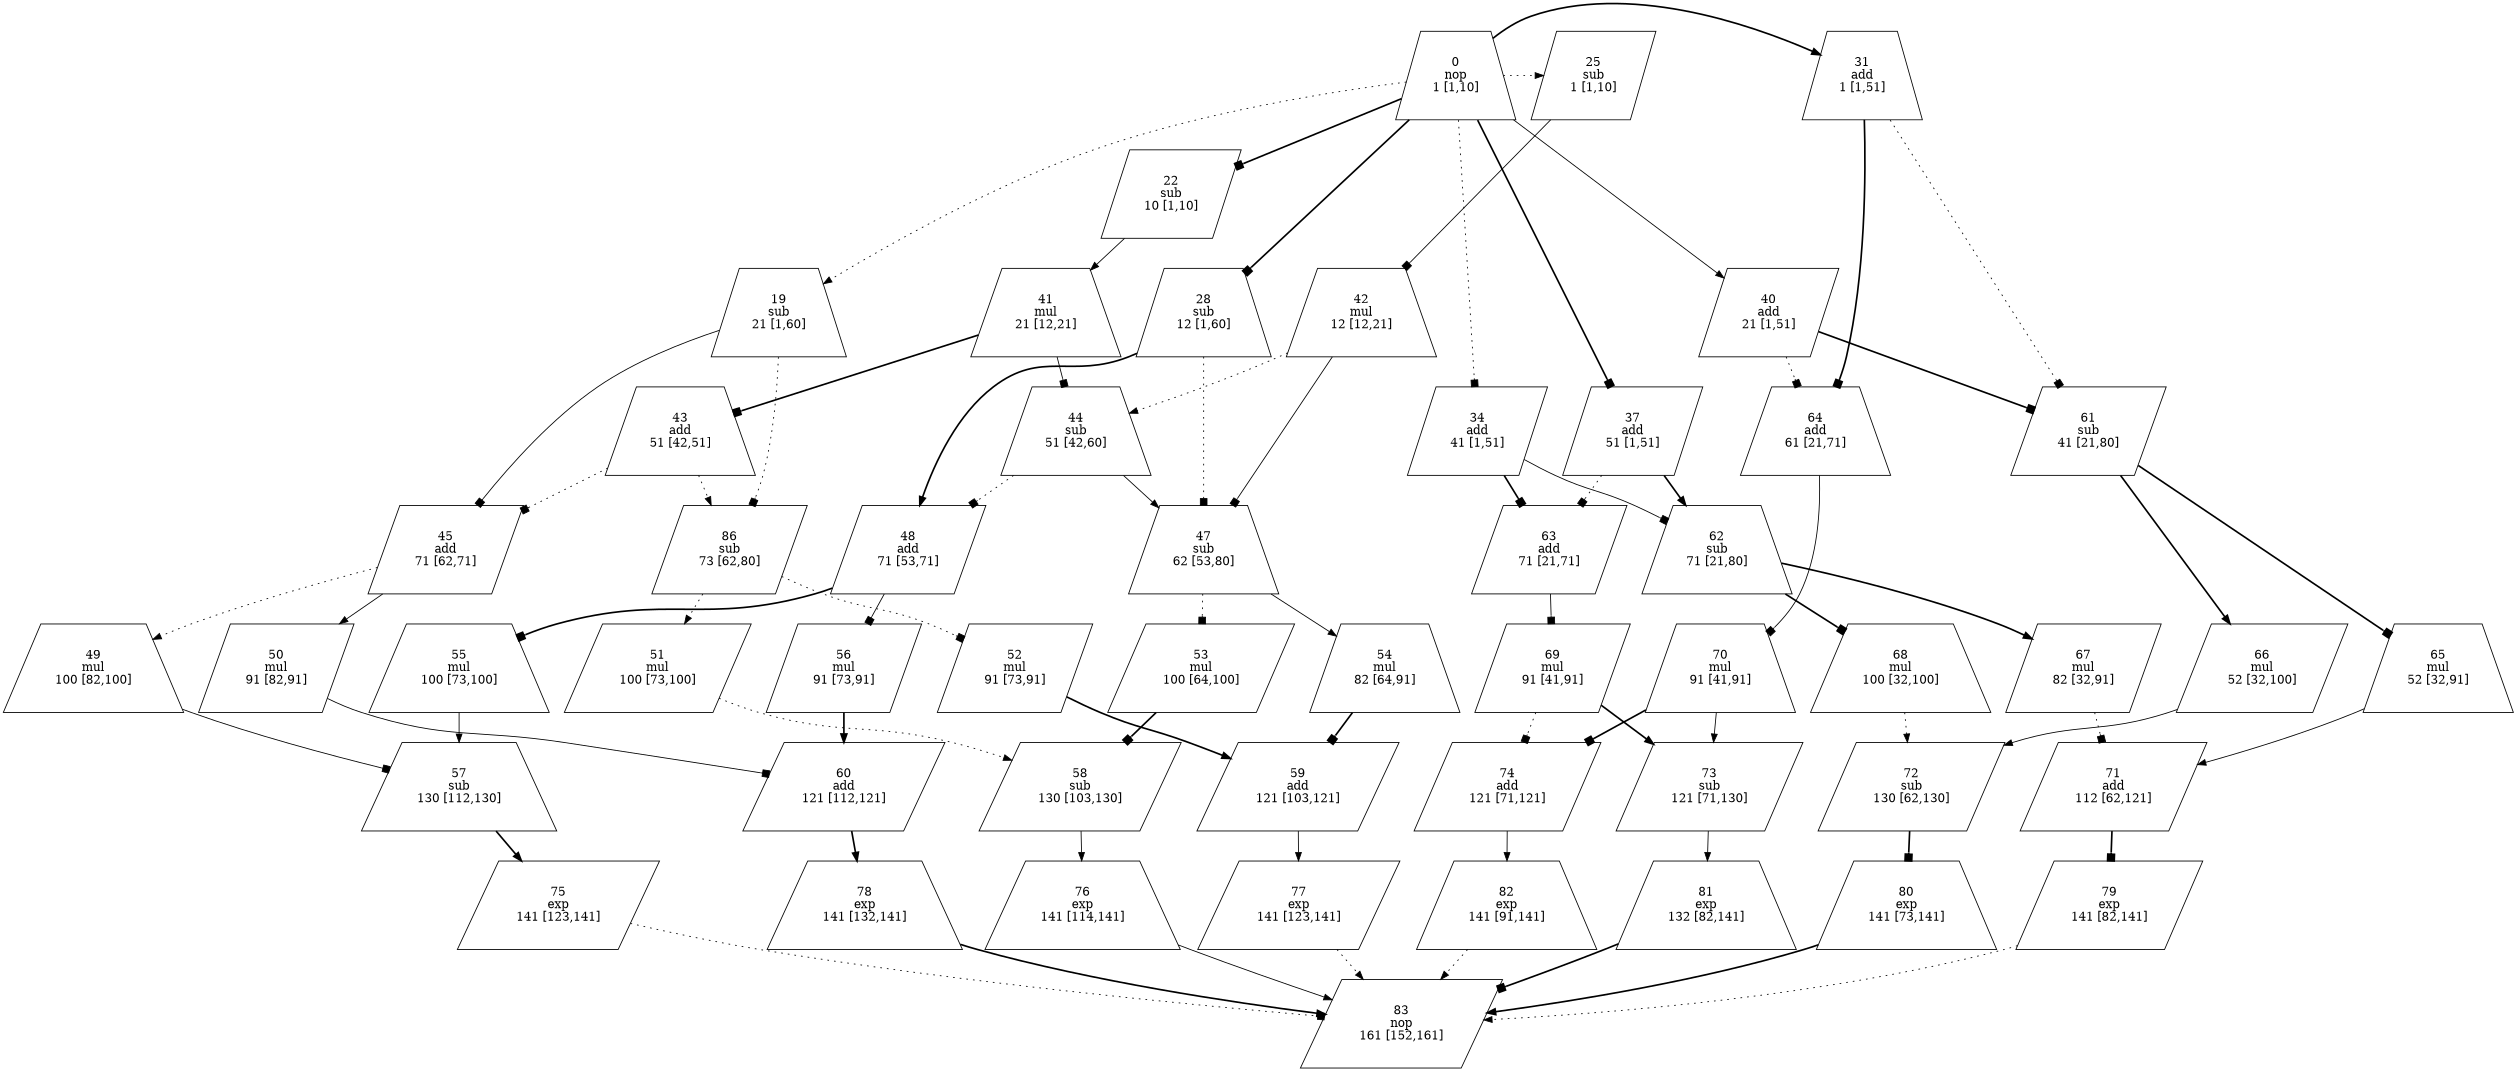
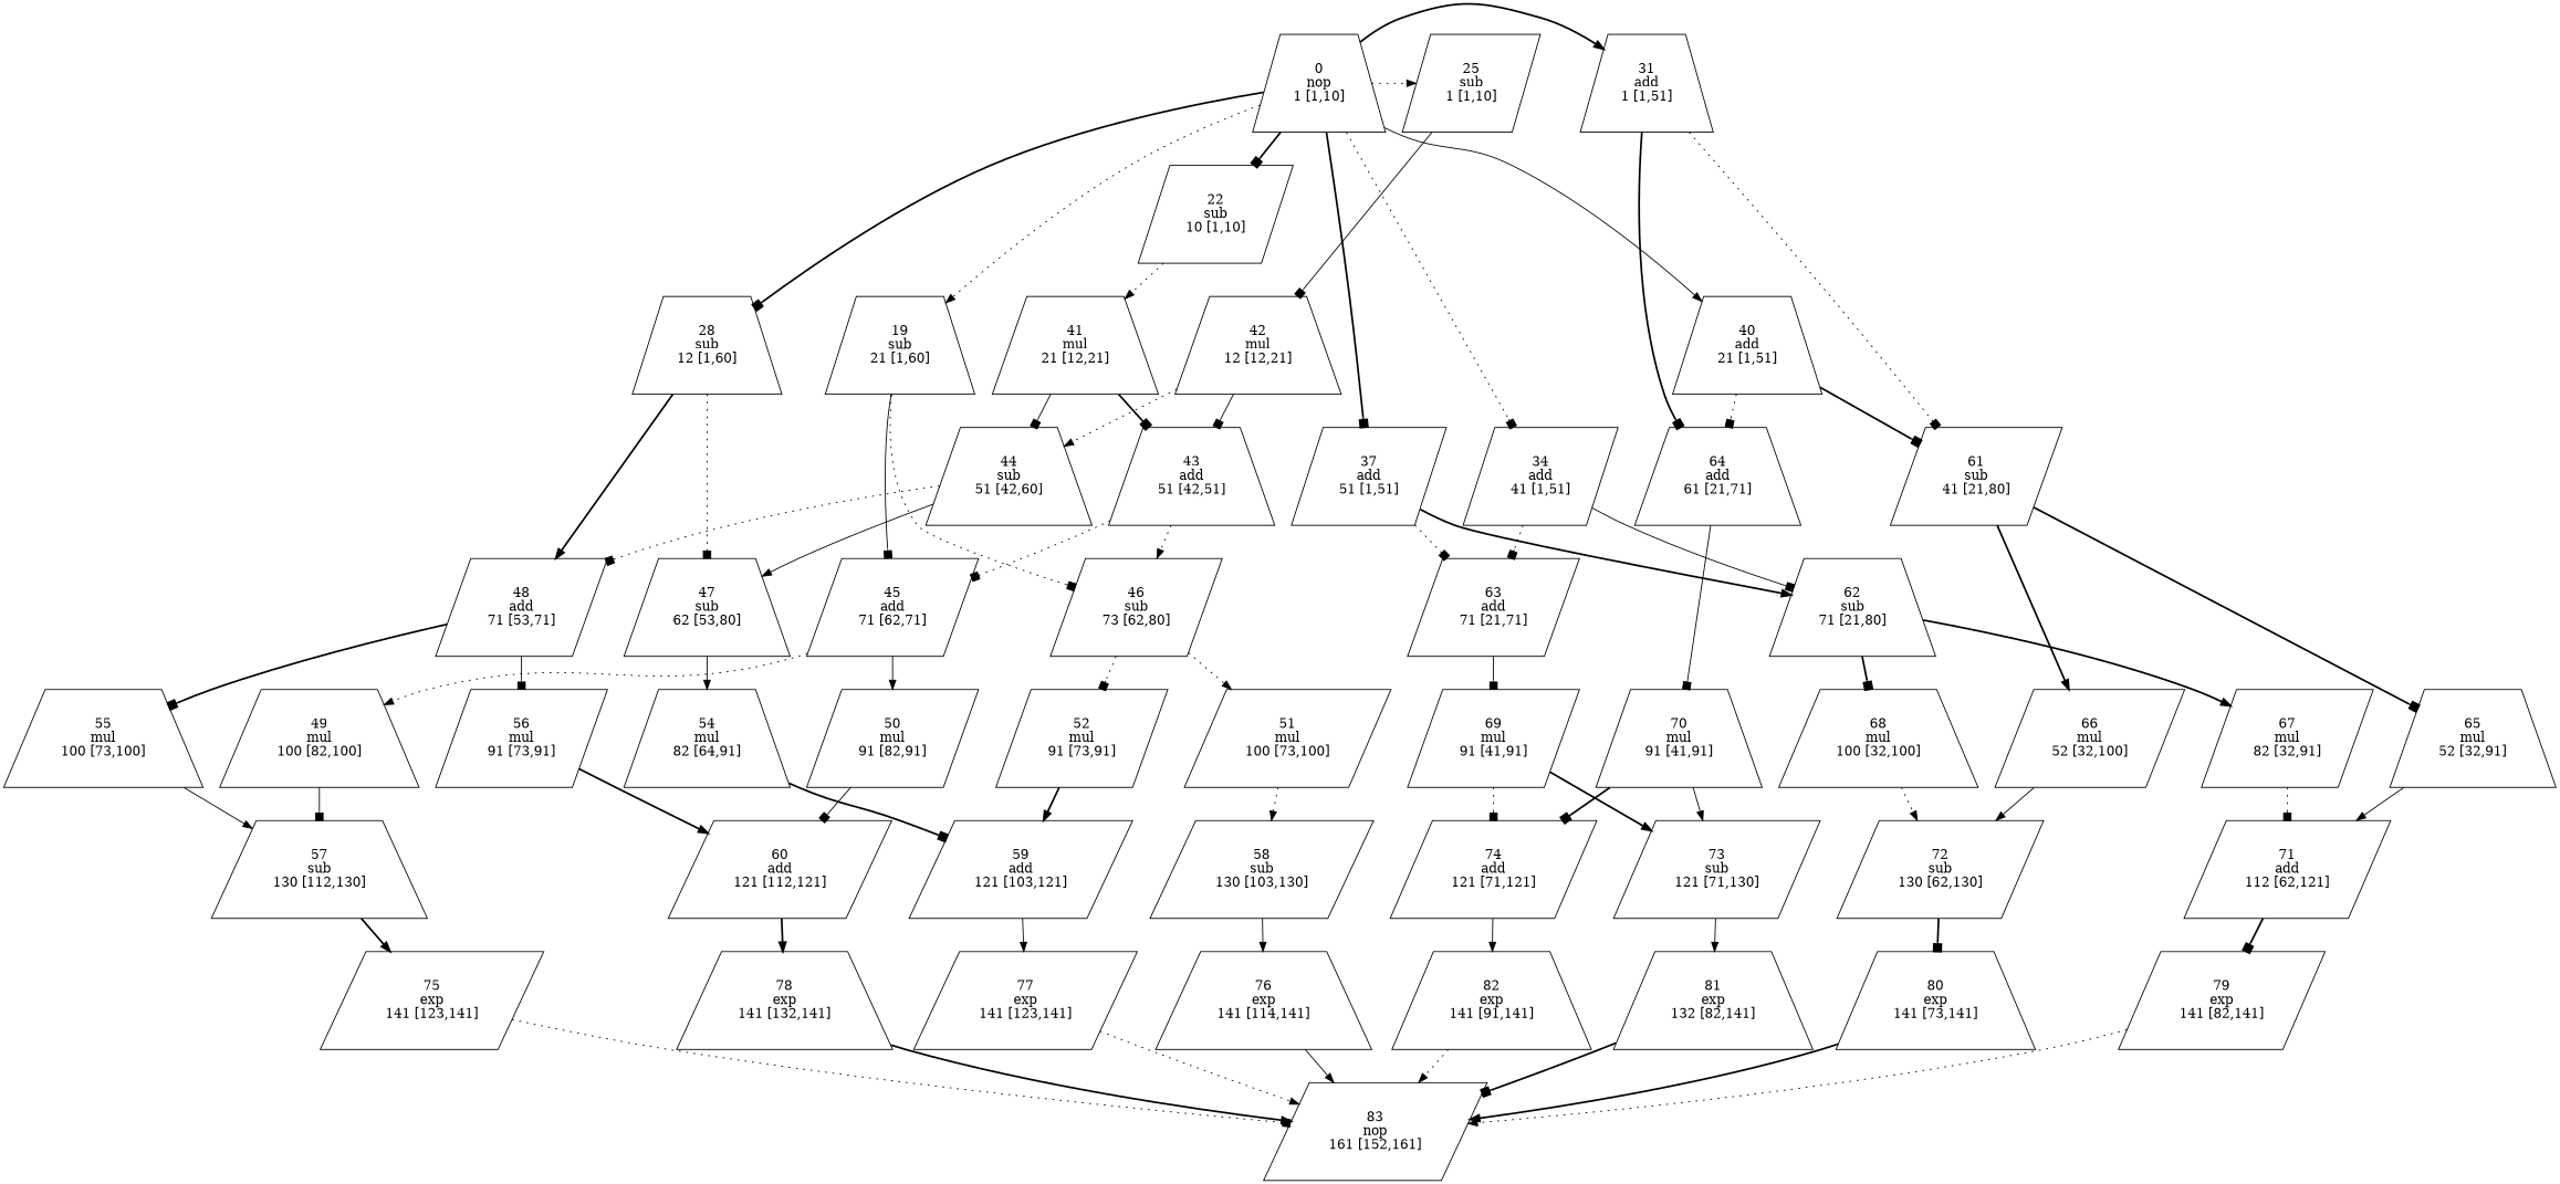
  strict digraph {
    fontname="DejaVu Serif"
    node [area=2 delay=20 fontcolor=black fontname="DejaVu Serif" scheduled=1 shape=parallelogram style=emplty time_step=141 tl=141 ts=1]
    edge [arrowhead=box fontname="DejaVu Serif" style=bold]
    n1 [area=0 delay=0 label="0\nnop\n1 [1,10]" shape=trapezium time_step=1 tl=10]
    n2 [delay=11 label="25\nsub\n1 [1,10]" time_step=1 tl=10]
    n3 [label="31\nadd\n1 [1,51]" shape=trapezium time_step=1 tl=51]
    n4 [delay=11 label="58\nsub\n130 [103,130]" time_step=130 tl=130 ts=103]
    n5 [delay=11 label="72\nsub\n130 [62,130]" time_step=130 tl=130 ts=62]
    n6 [delay=11 label="57\nsub\n130 [112,130]" shape=trapezium time_step=130 tl=130 ts=112]
    n7 [area=17 delay=30 label="68\nmul\n100 [32,100]" shape=trapezium time_step=100 tl=100 ts=32]
-   n8 [area=17 delay=30 label="53\nmul\n100 [64,100]" time_step=100 tl=100 ts=64]
    n9 [area=17 delay=30 label="49\nmul\n100 [82,100]" shape=trapezium time_step=100 tl=100 ts=82]
    n10 [area=17 delay=30 label="55\nmul\n100 [73,100]" shape=trapezium time_step=100 tl=100 ts=73]
    n11 [area=17 delay=30 label="51\nmul\n100 [73,100]" time_step=100 tl=100 ts=73]
    n12 [delay=11 label="62\nsub\n71 [21,80]" shape=trapezium time_step=71 tl=80 ts=21]
    n13 [label="63\nadd\n71 [21,71]" time_step=71 tl=71 ts=21]
    n14 [label="48\nadd\n71 [53,71]" time_step=71 tl=71 ts=53]
    n15 [label="45\nadd\n71 [62,71]" time_step=71 tl=71 ts=62]
    n16 [delay=11 label="61\nsub\n41 [21,80]" time_step=41 tl=80 ts=21]
    n17 [label="34\nadd\n41 [1,51]" time_step=41 tl=51]
    n18 [delay=11 label="22\nsub\n10 [1,10]" time_step=10 tl=10]
    n19 [label="81\nexp\n132 [82,141]" shape=trapezium time_step=132 ts=82]
    n20 [area=17 delay=30 label="54\nmul\n82 [64,91]" shape=trapezium time_step=82 tl=91 ts=64]
    n21 [area=17 delay=30 label="67\nmul\n82 [32,91]" time_step=82 tl=91 ts=32]
    n22 [area=17 delay=30 label="42\nmul\n12 [12,21]" shape=trapezium time_step=12 tl=21 ts=12]
    n23 [delay=11 label="28\nsub\n12 [1,60]" shape=trapezium time_step=12 tl=60]
    n24 [label="80\nexp\n141 [73,141]" shape=trapezium ts=73]
    n25 [label="82\nexp\n141 [91,141]" shape=trapezium ts=91]
    n26 [label="77\nexp\n141 [123,141]" ts=123]
    n27 [label="76\nexp\n141 [114,141]" shape=trapezium ts=114]
    n28 [label="75\nexp\n141 [123,141]" ts=123]
    n29 [label="79\nexp\n141 [82,141]" ts=82]
    n30 [label="78\nexp\n141 [132,141]" shape=trapezium ts=132]
    n31 [area=0 delay=0 label="83\nnop\n161 [152,161]" time_step=161 tl=161 ts=152]
    n32 [label="71\nadd\n112 [62,121]" time_step=112 tl=121 ts=62]
    n33 [label="43\nadd\n51 [42,51]" shape=trapezium time_step=51 tl=51 ts=42]
    n34 [delay=11 label="44\nsub\n51 [42,60]" shape=trapezium time_step=51 tl=60 ts=42]
    n35 [label="37\nadd\n51 [1,51]" time_step=51 tl=51]
    n36 [area=17 delay=30 label="65\nmul\n52 [32,91]" shape=trapezium time_step=52 tl=91 ts=32]
    n37 [area=17 delay=30 label="66\nmul\n52 [32,100]" time_step=52 tl=100 ts=32]
-   n38 [label="40\nadd\n21 [1,51]" time_step=21 tl=51]
+   n38 [label="40\nadd\n21 [1,51]" shape=trapezium time_step=21 tl=51]
    n39 [area=17 delay=30 label="41\nmul\n21 [12,21]" shape=trapezium time_step=21 tl=21 ts=12]
    n40 [delay=11 label="19\nsub\n21 [1,60]" shape=trapezium time_step=21 tl=60]
-   n41 [delay=11 label="86\nsub\n73 [62,80]" time_step=73 tl=80 ts=62]
+   n41 [delay=11 label="46\nsub\n73 [62,80]" time_step=73 tl=80 ts=62]
    n42 [label="60\nadd\n121 [112,121]" time_step=121 tl=121 ts=112]
    n43 [label="74\nadd\n121 [71,121]" time_step=121 tl=121 ts=71]
    n44 [delay=11 label="73\nsub\n121 [71,130]" time_step=121 tl=130 ts=71]
    n45 [label="59\nadd\n121 [103,121]" time_step=121 tl=121 ts=103]
    n46 [area=17 delay=30 label="56\nmul\n91 [73,91]" time_step=91 tl=91 ts=73]
    n47 [area=17 delay=30 label="69\nmul\n91 [41,91]" time_step=91 tl=91 ts=41]
    n48 [area=17 delay=30 label="52\nmul\n91 [73,91]" time_step=91 tl=91 ts=73]
    n49 [area=17 delay=30 label="70\nmul\n91 [41,91]" shape=trapezium time_step=91 tl=91 ts=41]
    n50 [area=17 delay=30 label="50\nmul\n91 [82,91]" time_step=91 tl=91 ts=82]
    n51 [label="64\nadd\n61 [21,71]" shape=trapezium time_step=61 tl=71 ts=21]
    n52 [delay=11 label="47\nsub\n62 [53,80]" shape=trapezium time_step=62 tl=80 ts=53]
    subgraph sub_1 {
      rank=same
      n1
      n2
      n3
    }
    subgraph sub_2 {
      rank=same
      n4
      n5
      n6
    }
    subgraph sub_3 {
      rank=same
      n7
-     n8
      n9
      n10
      n11
    }
    subgraph sub_4 {
      rank=same
      n12
      n13
      n14
      n15
    }
    subgraph sub_5 {
      rank=same
      n16
      n17
    }
    subgraph sub_6 {
      rank=same
      n18
    }
    subgraph sub_7 {
      rank=same
      n19
    }
    subgraph sub_8 {
      rank=same
      n20
      n21
    }
    subgraph sub_9 {
      rank=same
      n22
      n23
    }
    subgraph sub_10 {
      rank=same
      n24
      n25
      n26
      n27
      n28
      n29
      n30
    }
    subgraph sub_11 {
      rank=same
      n31
    }
    subgraph sub_12 {
      rank=same
      n32
    }
    subgraph sub_13 {
      rank=same
      n33
      n34
      n35
    }
    subgraph sub_14 {
      rank=same
      n36
      n37
    }
    subgraph sub_15 {
      rank=same
      n38
      n39
      n40
    }
    subgraph sub_16 {
      rank=same
      n41
    }
    subgraph sub_17 {
      rank=same
      n42
      n43
      n44
      n45
    }
    subgraph sub_18 {
      rank=same
      n46
      n47
      n48
      n49
      n50
    }
    subgraph sub_19 {
      rank=same
      n51
    }
    subgraph sub_20 {
      rank=same
      n52
    }
    n1 -> n2 [arrowhead=normal style=dotted]
    n1 -> n3 [arrowhead=normal]
    n1 -> n17 [style=dotted]
    n1 -> n18
    n1 -> n23
    n1 -> n35
    n1 -> n38 [arrowhead=normal style=solid]
    n1 -> n40 [arrowhead=normal style=dotted]
    n2 -> n22 [style=solid]
    n3 -> n16 [style=dotted]
    n3 -> n51
    n4 -> n27 [arrowhead=normal style=solid]
    n5 -> n24
    n6 -> n28 [arrowhead=normal]
    n7 -> n5 [arrowhead=normal style=dotted]
-   n8 -> n4
    n9 -> n6 [style=solid]
    n10 -> n6 [arrowhead=normal style=solid]
    n11 -> n4 [arrowhead=normal style=dotted]
    n12 -> n7
    n12 -> n21 [arrowhead=normal]
    n13 -> n47 [style=solid]
    n14 -> n10
    n14 -> n46 [style=solid]
    n15 -> n9 [arrowhead=normal style=dotted]
    n15 -> n50 [arrowhead=normal style=solid]
    n16 -> n36
    n16 -> n37 [arrowhead=normal]
    n17 -> n12 [style=solid]
-   n17 -> n13
-   n18 -> n39 [arrowhead=normal style=solid]
+   n17 -> n13 [style=dotted]
+   n18 -> n39 [arrowhead=normal style=dotted]
    n19 -> n31
    n20 -> n45
    n21 -> n32 [style=dotted]
-   n22 -> n52 [style=solid]
+   n22 -> n33 [style=solid]
    n22 -> n34 [arrowhead=normal style=dotted]
    n23 -> n14 [arrowhead=normal]
    n23 -> n52 [style=dotted]
    n24 -> n31 [arrowhead=normal]
    n25 -> n31 [arrowhead=normal style=dotted]
    n26 -> n31 [arrowhead=normal style=dotted]
    n27 -> n31 [arrowhead=normal style=solid]
    n28 -> n31 [style=dotted]
    n29 -> n31 [arrowhead=normal style=dotted]
    n30 -> n31 [arrowhead=normal]
    n32 -> n29
    n33 -> n15 [style=dotted]
    n33 -> n41 [arrowhead=normal style=dotted]
    n34 -> n14 [style=dotted]
    n34 -> n52 [arrowhead=normal style=solid]
    n35 -> n12 [arrowhead=normal]
    n35 -> n13 [style=dotted]
    n36 -> n32 [arrowhead=normal style=solid]
    n37 -> n5 [arrowhead=normal style=solid]
    n38 -> n16
    n38 -> n51 [style=dotted]
    n39 -> n33
    n39 -> n34 [style=solid]
    n40 -> n15 [style=solid]
    n40 -> n41 [style=dotted]
    n41 -> n11 [arrowhead=normal style=dotted]
    n41 -> n48 [style=dotted]
    n42 -> n30 [arrowhead=normal]
    n43 -> n25 [arrowhead=normal style=solid]
    n44 -> n19 [arrowhead=normal style=solid]
    n45 -> n26 [arrowhead=normal style=solid]
    n46 -> n42 [arrowhead=normal]
    n47 -> n43 [style=dotted]
    n47 -> n44 [arrowhead=normal]
    n48 -> n45 [arrowhead=normal]
    n49 -> n43
    n49 -> n44 [arrowhead=normal style=solid]
    n50 -> n42 [style=solid]
    n51 -> n49 [style=solid]
-   n52 -> n8 [style=dotted]
    n52 -> n20 [arrowhead=normal style=solid]
  }
